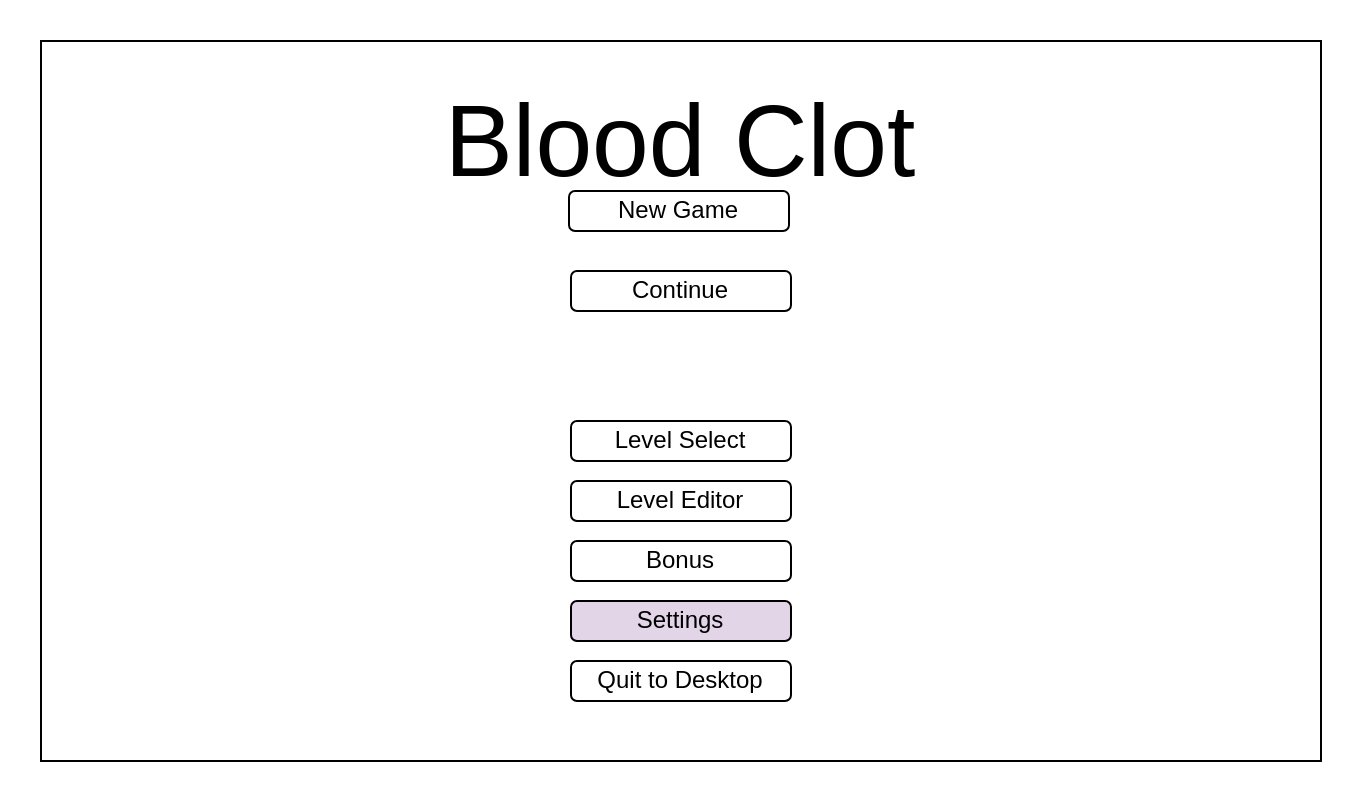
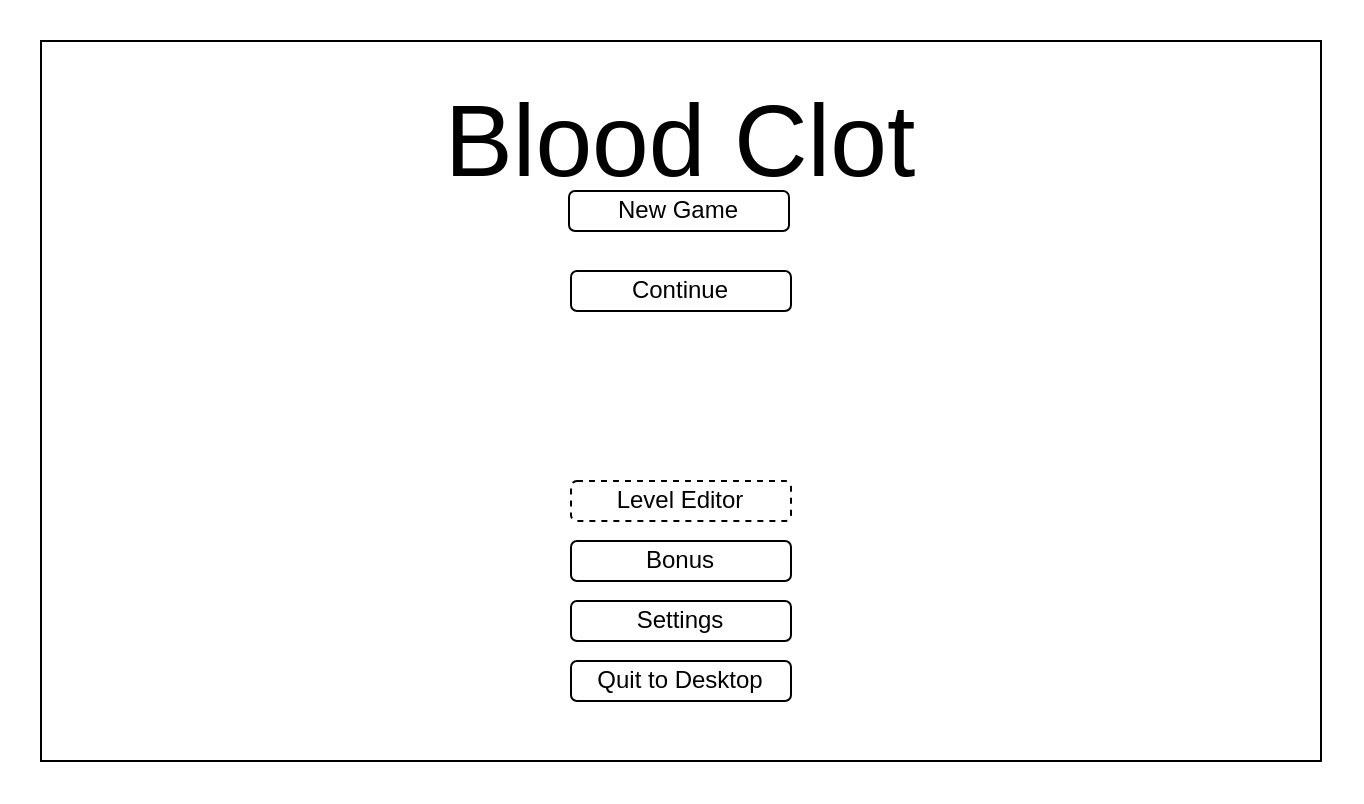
  <mxCell id="0" />
  <mxCell id="1" parent="0" />
  <mxCell id="2" value="" style="rounded=0;whiteSpace=wrap;html=1;" vertex="1" parent="1"><mxGeometry x="20" y="20" width="640" height="360" as="geometry" /></mxCell>
  <mxCell id="3" value="New Game" style="rounded=1;whiteSpace=wrap;html=1;" vertex="1" parent="1"><mxGeometry x="284" y="95" width="110" height="20" as="geometry" /></mxCell>
  <mxCell id="4" value="Continue" style="rounded=1;whiteSpace=wrap;html=1;" vertex="1" parent="1"><mxGeometry x="285" y="135" width="110" height="20" as="geometry" /></mxCell>
  <mxCell id="5" value="&lt;font style=&quot;font-size: 51px&quot;&gt;Blood Clot&lt;/font&gt;" style="text;html=1;strokeColor=none;fillColor=none;align=center;verticalAlign=middle;whiteSpace=wrap;rounded=0;" vertex="1" parent="1"><mxGeometry x="195" y="60" width="290" height="20" as="geometry" /></mxCell>
- <mxCell id="6" value="Level Select" style="rounded=1;whiteSpace=wrap;html=1;" vertex="1" parent="1"><mxGeometry x="285" y="210" width="110" height="20" as="geometry" /></mxCell>
- <mxCell id="7" value="Level Editor" style="rounded=1;whiteSpace=wrap;html=1;" vertex="1" parent="1"><mxGeometry x="285" y="240" width="110" height="20" as="geometry" /></mxCell>
+ <mxCell id="7" value="Level Editor" style="rounded=1;whiteSpace=wrap;html=1;dashed=1;" vertex="1" parent="1"><mxGeometry x="285" y="240" width="110" height="20" as="geometry" /></mxCell>
  <mxCell id="8" value="Quit to Desktop" style="rounded=1;whiteSpace=wrap;html=1;" vertex="1" parent="1"><mxGeometry x="285" y="330" width="110" height="20" as="geometry" /></mxCell>
- <mxCell id="9" value="Settings" style="rounded=1;whiteSpace=wrap;html=1;fillColor=#e1d5e7;" vertex="1" parent="1"><mxGeometry x="285" y="300" width="110" height="20" as="geometry" /></mxCell>
+ <mxCell id="9" value="Settings" style="rounded=1;whiteSpace=wrap;html=1;" vertex="1" parent="1"><mxGeometry x="285" y="300" width="110" height="20" as="geometry" /></mxCell>
  <mxCell id="10" value="Bonus" style="rounded=1;whiteSpace=wrap;html=1;" vertex="1" parent="1"><mxGeometry x="285" y="270" width="110" height="20" as="geometry" /></mxCell>
